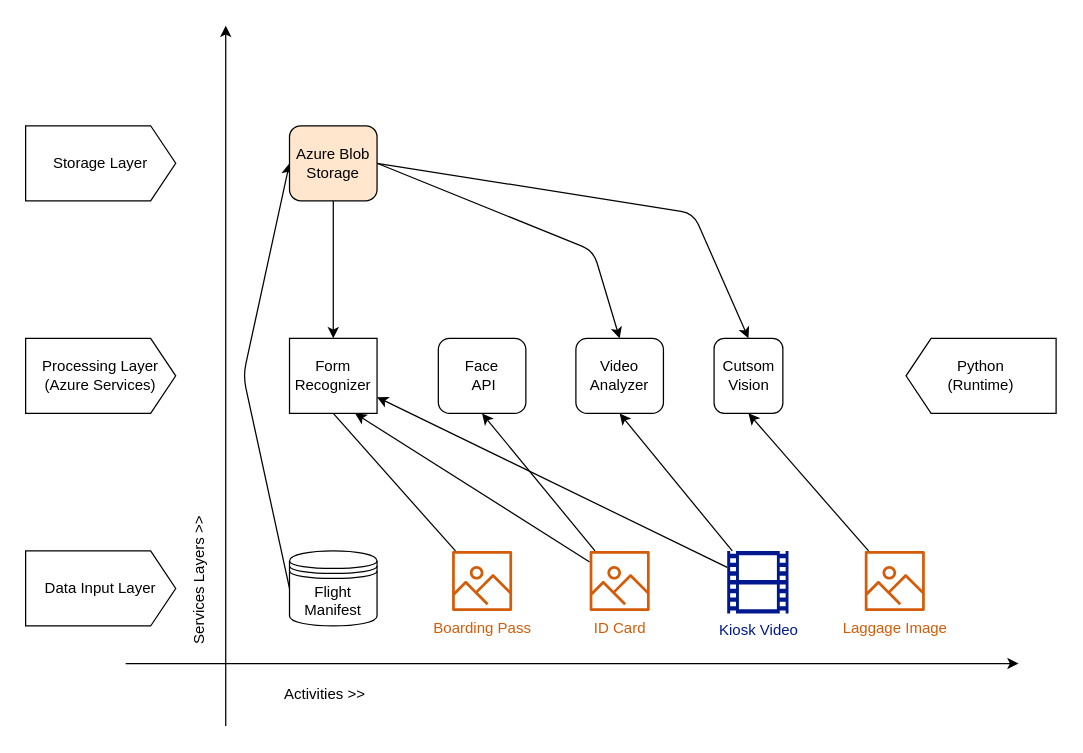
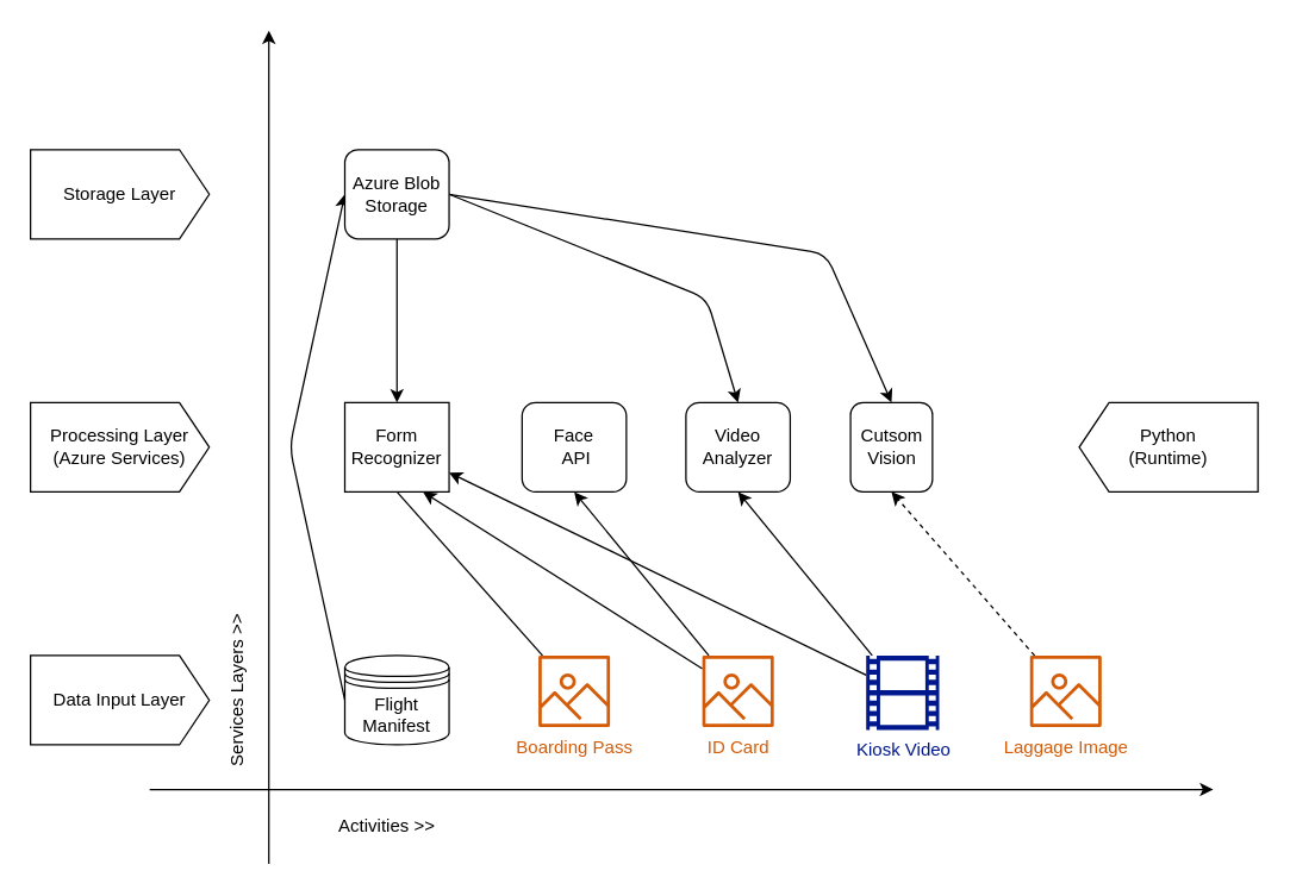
  <mxCell id="0" />
  <mxCell id="1" parent="0" />
  <mxCell id="2" style="edgeStyle=none;html=1;exitX=0;exitY=0.5;exitDx=0;exitDy=0;entryX=0;entryY=0.5;entryDx=0;entryDy=0;" edge="1" parent="1" source="3" target="27"><mxGeometry relative="1" as="geometry"><Array as="points"><mxPoint x="194" y="300" /></Array></mxGeometry></mxCell>
  <mxCell id="3" value="Flight Manifest" style="shape=datastore;whiteSpace=wrap;html=1;" parent="1" vertex="1"><mxGeometry x="231" y="440" width="70" height="60" as="geometry" /></mxCell>
  <mxCell id="4" style="edgeStyle=none;html=1;entryX=0.5;entryY=1;entryDx=0;entryDy=0;endArrow=none;" edge="1" parent="1" source="5" target="21"><mxGeometry relative="1" as="geometry" /></mxCell>
  <mxCell id="5" value="&lt;font color=&quot;#d45b07&quot;&gt;Boarding Pass&lt;/font&gt;" style="sketch=0;outlineConnect=0;fontColor=#232F3E;gradientColor=none;fillColor=#D45B07;strokeColor=none;dashed=0;verticalLabelPosition=bottom;verticalAlign=top;align=center;html=1;fontSize=12;fontStyle=0;aspect=fixed;pointerEvents=1;shape=mxgraph.aws4.container_registry_image;" parent="1" vertex="1"><mxGeometry x="361" y="440" width="48" height="48" as="geometry" /></mxCell>
  <mxCell id="6" style="edgeStyle=none;html=1;entryX=0.75;entryY=1;entryDx=0;entryDy=0;" edge="1" parent="1" source="8" target="21"><mxGeometry relative="1" as="geometry" /></mxCell>
  <mxCell id="7" style="edgeStyle=none;html=1;entryX=0.5;entryY=1;entryDx=0;entryDy=0;" edge="1" parent="1" source="8" target="22"><mxGeometry relative="1" as="geometry" /></mxCell>
  <mxCell id="8" value="&lt;font color=&quot;#d45b07&quot;&gt;ID Card&lt;/font&gt;" style="sketch=0;outlineConnect=0;fontColor=#232F3E;gradientColor=none;fillColor=#D45B07;strokeColor=none;dashed=0;verticalLabelPosition=bottom;verticalAlign=top;align=center;html=1;fontSize=12;fontStyle=0;aspect=fixed;pointerEvents=1;shape=mxgraph.aws4.container_registry_image;" parent="1" vertex="1"><mxGeometry x="471" y="440" width="48" height="48" as="geometry" /></mxCell>
  <mxCell id="9" style="edgeStyle=none;html=1;" edge="1" parent="1" source="11" target="21"><mxGeometry relative="1" as="geometry" /></mxCell>
  <mxCell id="10" style="edgeStyle=none;html=1;entryX=0.5;entryY=1;entryDx=0;entryDy=0;" edge="1" parent="1" source="11"><mxGeometry relative="1" as="geometry"><mxPoint x="495" y="330" as="targetPoint" /></mxGeometry></mxCell>
  <mxCell id="11" value="&lt;font color=&quot;#00188d&quot;&gt;Kiosk Video&lt;/font&gt;" style="sketch=0;aspect=fixed;pointerEvents=1;shadow=0;dashed=0;html=1;strokeColor=none;labelPosition=center;verticalLabelPosition=bottom;verticalAlign=top;align=center;fillColor=#00188D;shape=mxgraph.mscae.general.video;fontColor=#D45B07;" parent="1" vertex="1"><mxGeometry x="581" y="440" width="49" height="50" as="geometry" /></mxCell>
- <mxCell id="12" style="edgeStyle=none;html=1;entryX=0.5;entryY=1;entryDx=0;entryDy=0;" edge="1" parent="1" source="13" target="23"><mxGeometry relative="1" as="geometry" /></mxCell>
+ <mxCell id="12" style="edgeStyle=none;html=1;entryX=0.5;entryY=1;entryDx=0;entryDy=0;dashed=1;" edge="1" parent="1" source="13" target="23"><mxGeometry relative="1" as="geometry" /></mxCell>
  <mxCell id="13" value="&lt;font color=&quot;#d45b07&quot;&gt;Laggage Image&lt;/font&gt;" style="sketch=0;outlineConnect=0;fontColor=#232F3E;gradientColor=none;fillColor=#D45B07;strokeColor=none;dashed=0;verticalLabelPosition=bottom;verticalAlign=top;align=center;html=1;fontSize=12;fontStyle=0;aspect=fixed;pointerEvents=1;shape=mxgraph.aws4.container_registry_image;" parent="1" vertex="1"><mxGeometry x="691" y="440" width="48" height="48" as="geometry" /></mxCell>
  <mxCell id="14" value="Data Input Layer" style="shape=offPageConnector;whiteSpace=wrap;html=1;rotation=0;direction=north;size=0.167;" vertex="1" parent="1"><mxGeometry x="20" y="440" width="120" height="60" as="geometry" /></mxCell>
  <mxCell id="15" value="" style="endArrow=classic;html=1;" edge="1" parent="1"><mxGeometry width="50" height="50" relative="1" as="geometry"><mxPoint x="180" y="580" as="sourcePoint" /><mxPoint x="180" y="20" as="targetPoint" /></mxGeometry></mxCell>
  <mxCell id="16" value="" style="endArrow=classic;html=1;" edge="1" parent="1"><mxGeometry width="50" height="50" relative="1" as="geometry"><mxPoint x="100" y="530" as="sourcePoint" /><mxPoint x="814" y="530" as="targetPoint" /></mxGeometry></mxCell>
  <mxCell id="17" value="Processing Layer&lt;br&gt;(Azure Services)" style="shape=offPageConnector;whiteSpace=wrap;html=1;rotation=0;direction=north;size=0.167;" vertex="1" parent="1"><mxGeometry x="20" y="270" width="120" height="60" as="geometry" /></mxCell>
  <mxCell id="18" value="Storage Layer" style="shape=offPageConnector;whiteSpace=wrap;html=1;rotation=0;direction=north;size=0.167;" vertex="1" parent="1"><mxGeometry x="20" y="100" width="120" height="60" as="geometry" /></mxCell>
  <mxCell id="19" value="Services Layers &amp;gt;&amp;gt;" style="text;html=1;align=center;verticalAlign=middle;resizable=0;points=[];autosize=1;strokeColor=none;fillColor=none;rotation=-90;" vertex="1" parent="1"><mxGeometry x="94" y="449" width="130" height="30" as="geometry" /></mxCell>
  <mxCell id="20" value="Activities &amp;gt;&amp;gt;" style="text;html=1;align=center;verticalAlign=middle;resizable=0;points=[];autosize=1;strokeColor=none;fillColor=none;rotation=0;" vertex="1" parent="1"><mxGeometry x="214" y="540" width="90" height="30" as="geometry" /></mxCell>
  <mxCell id="21" value="Form&lt;br&gt;Recognizer" style="whiteSpace=wrap;html=1;rounded=0;" vertex="1" parent="1"><mxGeometry x="231" y="270" width="70" height="60" as="geometry" /></mxCell>
  <mxCell id="22" value="Face&lt;br&gt;&amp;nbsp;API" style="rounded=1;whiteSpace=wrap;html=1;" vertex="1" parent="1"><mxGeometry x="350" y="270" width="70" height="60" as="geometry" /></mxCell>
  <mxCell id="23" value="Cutsom Vision" style="rounded=1;whiteSpace=wrap;html=1;" vertex="1" parent="1"><mxGeometry x="570.5" y="270" width="55" height="60" as="geometry" /></mxCell>
  <mxCell id="24" style="edgeStyle=none;html=1;exitX=0.5;exitY=1;exitDx=0;exitDy=0;entryX=0.5;entryY=0;entryDx=0;entryDy=0;" edge="1" parent="1" source="27" target="21"><mxGeometry relative="1" as="geometry" /></mxCell>
  <mxCell id="25" style="edgeStyle=none;html=1;exitX=1;exitY=0.5;exitDx=0;exitDy=0;entryX=0.5;entryY=0;entryDx=0;entryDy=0;" edge="1" parent="1" source="27"><mxGeometry relative="1" as="geometry"><mxPoint x="495" y="270" as="targetPoint" /><Array as="points"><mxPoint x="474" y="200" /></Array></mxGeometry></mxCell>
  <mxCell id="26" style="edgeStyle=none;html=1;exitX=1;exitY=0.5;exitDx=0;exitDy=0;entryX=0.5;entryY=0;entryDx=0;entryDy=0;" edge="1" parent="1" source="27" target="23"><mxGeometry relative="1" as="geometry"><Array as="points"><mxPoint x="554" y="170" /></Array></mxGeometry></mxCell>
- <mxCell id="27" value="Azure Blob Storage" style="rounded=1;whiteSpace=wrap;html=1;fillColor=#ffe6cc;" vertex="1" parent="1"><mxGeometry x="231" y="100" width="70" height="60" as="geometry" /></mxCell>
+ <mxCell id="27" value="Azure Blob Storage" style="rounded=1;whiteSpace=wrap;html=1;" vertex="1" parent="1"><mxGeometry x="231" y="100" width="70" height="60" as="geometry" /></mxCell>
  <mxCell id="28" value="Python&lt;br&gt;(Runtime)" style="shape=offPageConnector;whiteSpace=wrap;html=1;rotation=0;direction=south;size=0.167;" vertex="1" parent="1"><mxGeometry x="724" y="270" width="120" height="60" as="geometry" /></mxCell>
  <mxCell id="29" value="Video Analyzer" style="rounded=1;whiteSpace=wrap;html=1;" vertex="1" parent="1"><mxGeometry x="460" y="270" width="70" height="60" as="geometry" /></mxCell>
